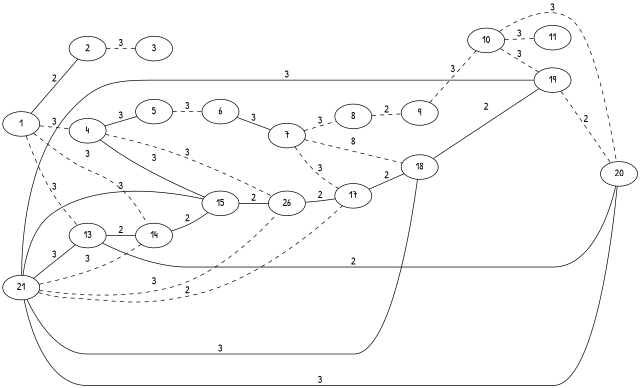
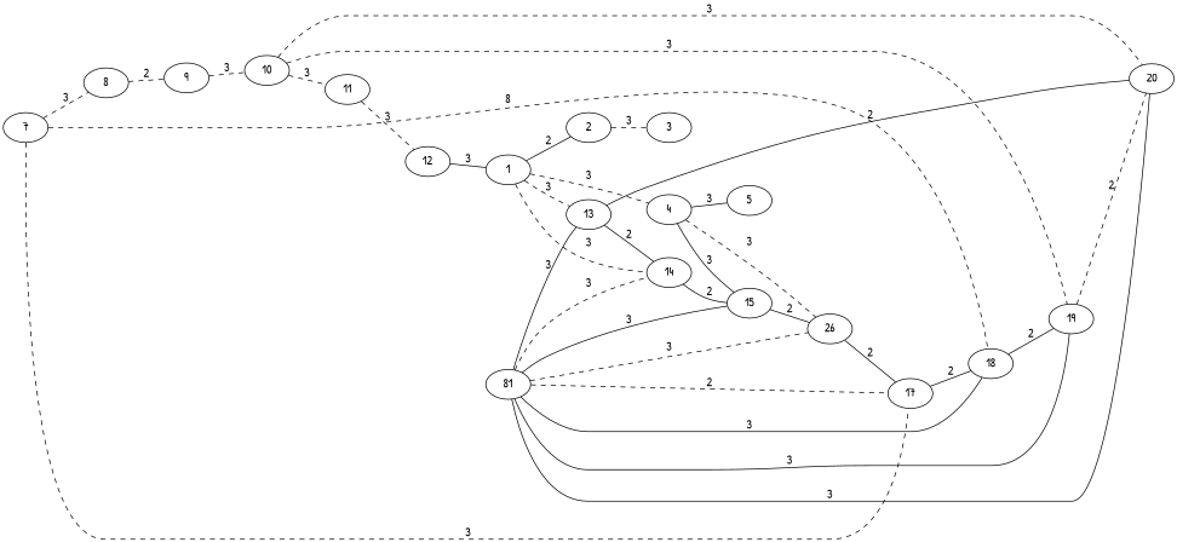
  graph {
    fontname="Patrick Hand"
    rankdir=LR
    node [fontname="Patrick Hand" habit=1 x=7 y=3]
    edge [fontname="Patrick Hand" style=dashed weight=3]
    1 [base=1 habit=3 x=5 y=1]
    2 [y=1]
    13 [habit=2 x=4]
    14 [habit=2 x=6]
    4 [x=9 y=5]
    3 [x=9]
    15 [habit=2 y=4]
    5 [x=9 y=7]
    n9 [habit=2 label=26 y=6]
-   6 [y=9]
    17 [habit=2 x=6 y=7]
    7 [base=2 habit=3 x=5 y=9]
    8 [x=3 y=9]
    18 [habit=2 x=4 y=7]
    9 [x=1 y=7]
    19 [habit=2 x=3 y=6]
    10 [x=1 y=5]
    11 [x=1]
    20 [habit=2 x=3 y=4]
-   21 [x=5 y=5]
+   12 [x=3 y=1]
+   21 [x=5 y=5 label=81]
    1 -- 2 [label=2 style=solid]
    1 -- 13 [label=3]
    1 -- 14 [label=3]
    1 -- 4 [label=3]
    2 -- 3 [label=3]
    13 -- 14 [label=2 style=solid weight=2]
    14 -- 15 [label=2 style=solid weight=2]
    4 -- 15 [label=3 style=solid]
    4 -- 5 [label=3 style=solid]
    4 -- n9 [label=3]
    15 -- n9 [label=2 style=solid weight=2]
-   5 -- 6 [label=3]
    n9 -- 17 [label=2 style=solid weight=2]
-   6 -- 7 [label=3 style=solid]
    17 -- 18 [label=2 style=solid weight=2]
    7 -- 17 [label=3]
    7 -- 8 [label=3]
    7 -- 18 [label=8]
    8 -- 9 [label=2]
    18 -- 19 [label=2 style=solid weight=2]
    9 -- 10 [label=3]
    19 -- 20 [label=2 weight=2]
    10 -- 19 [label=3]
    10 -- 11 [label=3]
    10 -- 20 [label=3]
+   11 -- 12 [label=3]
    20 -- 13 [label=2 style=solid weight=2]
+   12 -- 1 [label=3 style=solid]
    21 -- 13 [label=3 style=solid]
    21 -- 14 [label=3]
    21 -- 15 [label=3 style=solid]
    21 -- n9 [label=3]
    21 -- 17 [label=2]
    21 -- 18 [label=3 style=solid]
    21 -- 19 [label=3 style=solid]
    21 -- 20 [label=3 style=solid]
  }
